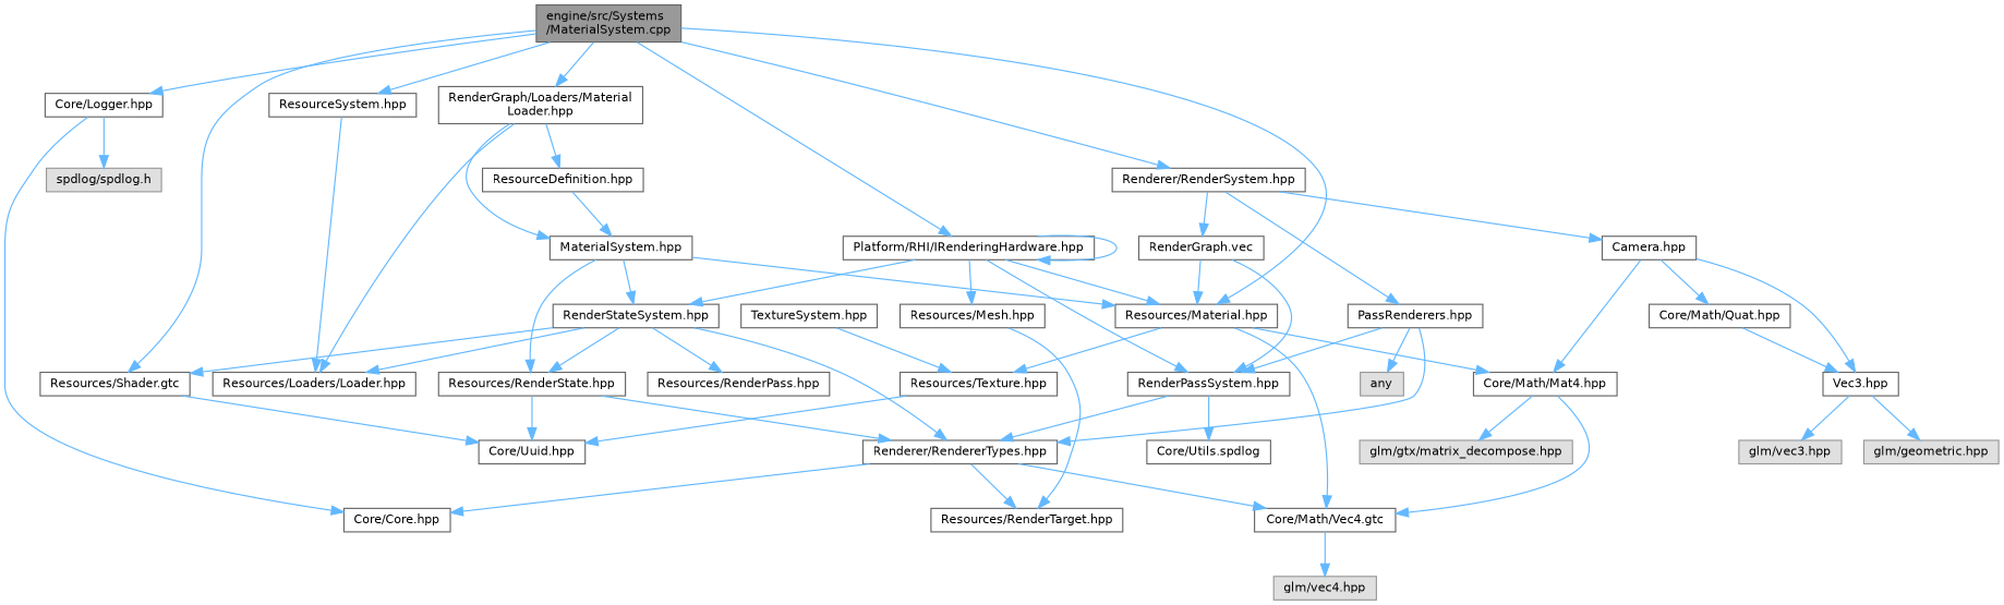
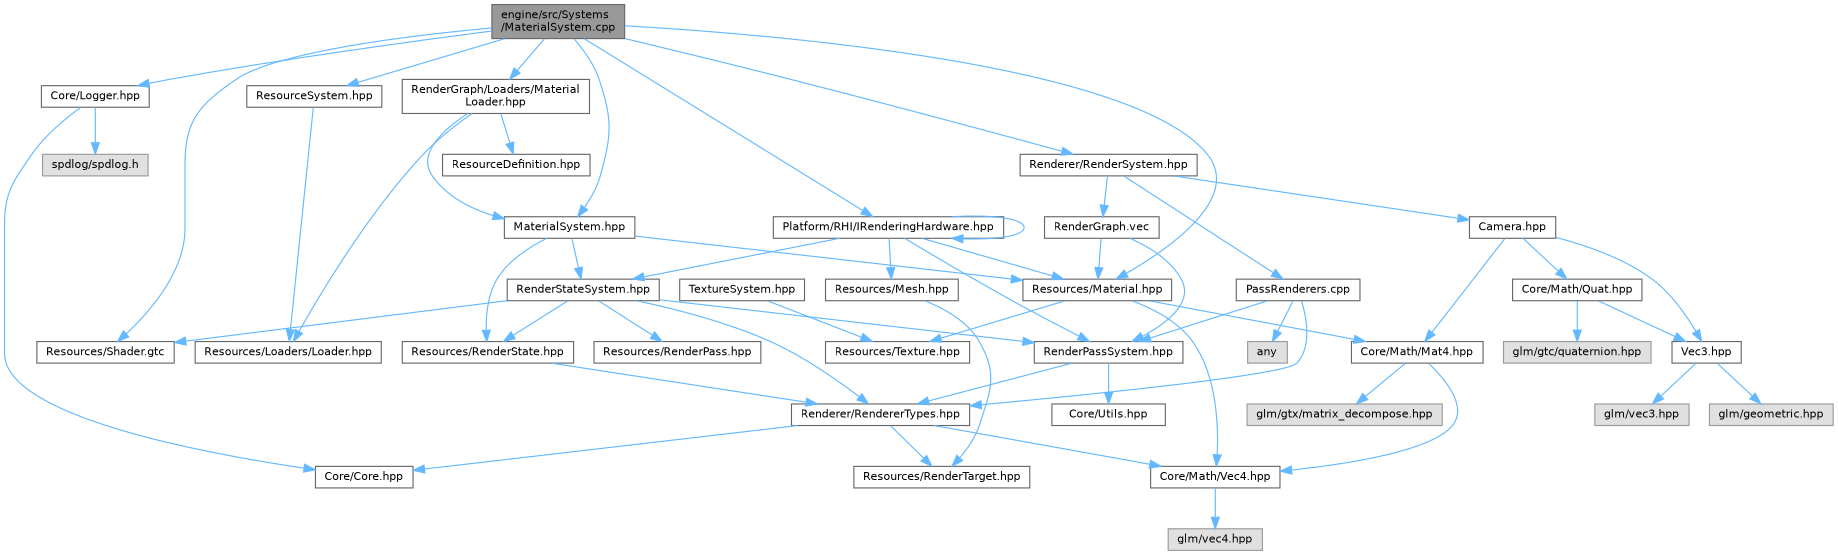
  digraph {
    node [color=grey40 fillcolor=white fontname=Helvetica fontsize=10 shape=box style=filled]
    edge [color=steelblue1 fontname=Helvetica fontsize=10 labelfontname=Helvetica labelfontsize=10 style=solid]
    n1 [color=gray40 fillcolor=grey60 fontcolor=black height=0.2 label="engine/src/Systems\l/MaterialSystem.cpp" width=0.4]
    n2 [height=0.2 label="MaterialSystem.hpp" width=0.4]
    n3 [height=0.2 label="Resources/Shader.gtc" width=0.4]
    n4 [height=0.2 label="Resources/Material.hpp" width=0.4]
    n5 [height=0.2 label="Core/Logger.hpp" width=0.4]
    n6 [height=0.2 label="Platform/RHI/IRenderingHardware.hpp" width=0.4]
    n7 [height=0.2 label="ResourceSystem.hpp" width=0.4]
    n8 [height=0.2 label="RenderGraph/Loaders/Material\lLoader.hpp" width=0.4]
    n9 [height=0.2 label="Renderer/RenderSystem.hpp" width=0.4]
    n10 [height=0.2 label="RenderStateSystem.hpp" width=0.4]
    n11 [height=0.2 label="Resources/RenderState.hpp" width=0.4]
-   n12 [height=0.2 label="Core/Uuid.hpp" width=0.4]
-   n13 [height=0.2 label="Core/Math/Vec4.gtc" width=0.4]
+   n13 [height=0.2 label="Core/Math/Vec4.hpp" width=0.4]
    n14 [height=0.2 label="Core/Math/Mat4.hpp" width=0.4]
    n15 [height=0.2 label="Resources/Texture.hpp" width=0.4]
    n16 [height=0.2 label="Core/Core.hpp" width=0.4]
    n17 [color=grey60 fillcolor="#E0E0E0" height=0.2 label="spdlog/spdlog.h" width=0.4]
    n18 [height=0.2 label="RenderPassSystem.hpp" width=0.4]
    n19 [height=0.2 label="Resources/Mesh.hpp" width=0.4]
    n20 [height=0.2 label="Resources/Loaders/Loader.hpp" width=0.4]
    n21 [height=0.2 label="ResourceDefinition.hpp" width=0.4]
    n22 [height=0.2 label="TextureSystem.hpp" width=0.4]
    n23 [height=0.2 label="Camera.hpp" width=0.4]
-   n24 [height=0.2 label="PassRenderers.hpp" width=0.4]
+   n24 [height=0.2 label="PassRenderers.cpp" width=0.4]
    n25 [height=0.2 label="RenderGraph.vec" width=0.4]
    n26 [height=0.2 label="Renderer/RendererTypes.hpp" width=0.4]
    n27 [height=0.2 label="Resources/RenderPass.hpp" width=0.4]
-   n28 [height=0.2 label="Core/Utils.spdlog" width=0.4]
+   n28 [height=0.2 label="Core/Utils.hpp" width=0.4]
    n29 [height=0.2 label="Resources/RenderTarget.hpp" width=0.4]
    n30 [color=grey60 fillcolor="#E0E0E0" height=0.2 label="glm/vec4.hpp" width=0.4]
    n31 [color=grey60 fillcolor="#E0E0E0" height=0.2 label="glm/gtx/matrix_decompose.hpp" width=0.4]
    n32 [height=0.2 label="Core/Math/Quat.hpp" width=0.4]
    n33 [height=0.2 label="Vec3.hpp" width=0.4]
    n34 [color=grey60 fillcolor="#E0E0E0" height=0.2 label=any width=0.4]
+   n35 [color=grey60 fillcolor="#E0E0E0" height=0.2 label="glm/gtc/quaternion.hpp" width=0.4]
    n36 [color=grey60 fillcolor="#E0E0E0" height=0.2 label="glm/geometric.hpp" width=0.4]
    n37 [color=grey60 fillcolor="#E0E0E0" height=0.2 label="glm/vec3.hpp" width=0.4]
-   n21 -> n2
+   n1 -> n2
    n1 -> n3
    n1 -> n4
    n1 -> n5
    n1 -> n6
    n1 -> n7
    n1 -> n8
    n1 -> n9
    n2 -> n4
    n2 -> n10
    n2 -> n11
-   n3 -> n12
    n4 -> n13
    n4 -> n14
    n4 -> n15
    n5 -> n16
    n5 -> n17
    n6 -> n4
    n6 -> n6
    n6 -> n10
    n6 -> n18
    n6 -> n19
    n7 -> n20
    n8 -> n2
    n8 -> n20
    n8 -> n21
    n9 -> n23
    n9 -> n24
    n9 -> n25
    n10 -> n3
    n10 -> n11
-   n10 -> n20
+   n10 -> n18
    n10 -> n26
    n10 -> n27
-   n11 -> n12
    n11 -> n26
    n13 -> n30
    n14 -> n13
    n14 -> n31
-   n15 -> n12
    n18 -> n26
    n18 -> n28
    n19 -> n29
    n22 -> n15
    n23 -> n14
    n23 -> n32
    n23 -> n33
    n24 -> n18
    n24 -> n26
    n24 -> n34
    n25 -> n4
    n25 -> n18
    n26 -> n13
    n26 -> n16
    n26 -> n29
    n32 -> n33
+   n32 -> n35
    n33 -> n36
    n33 -> n37
  }
